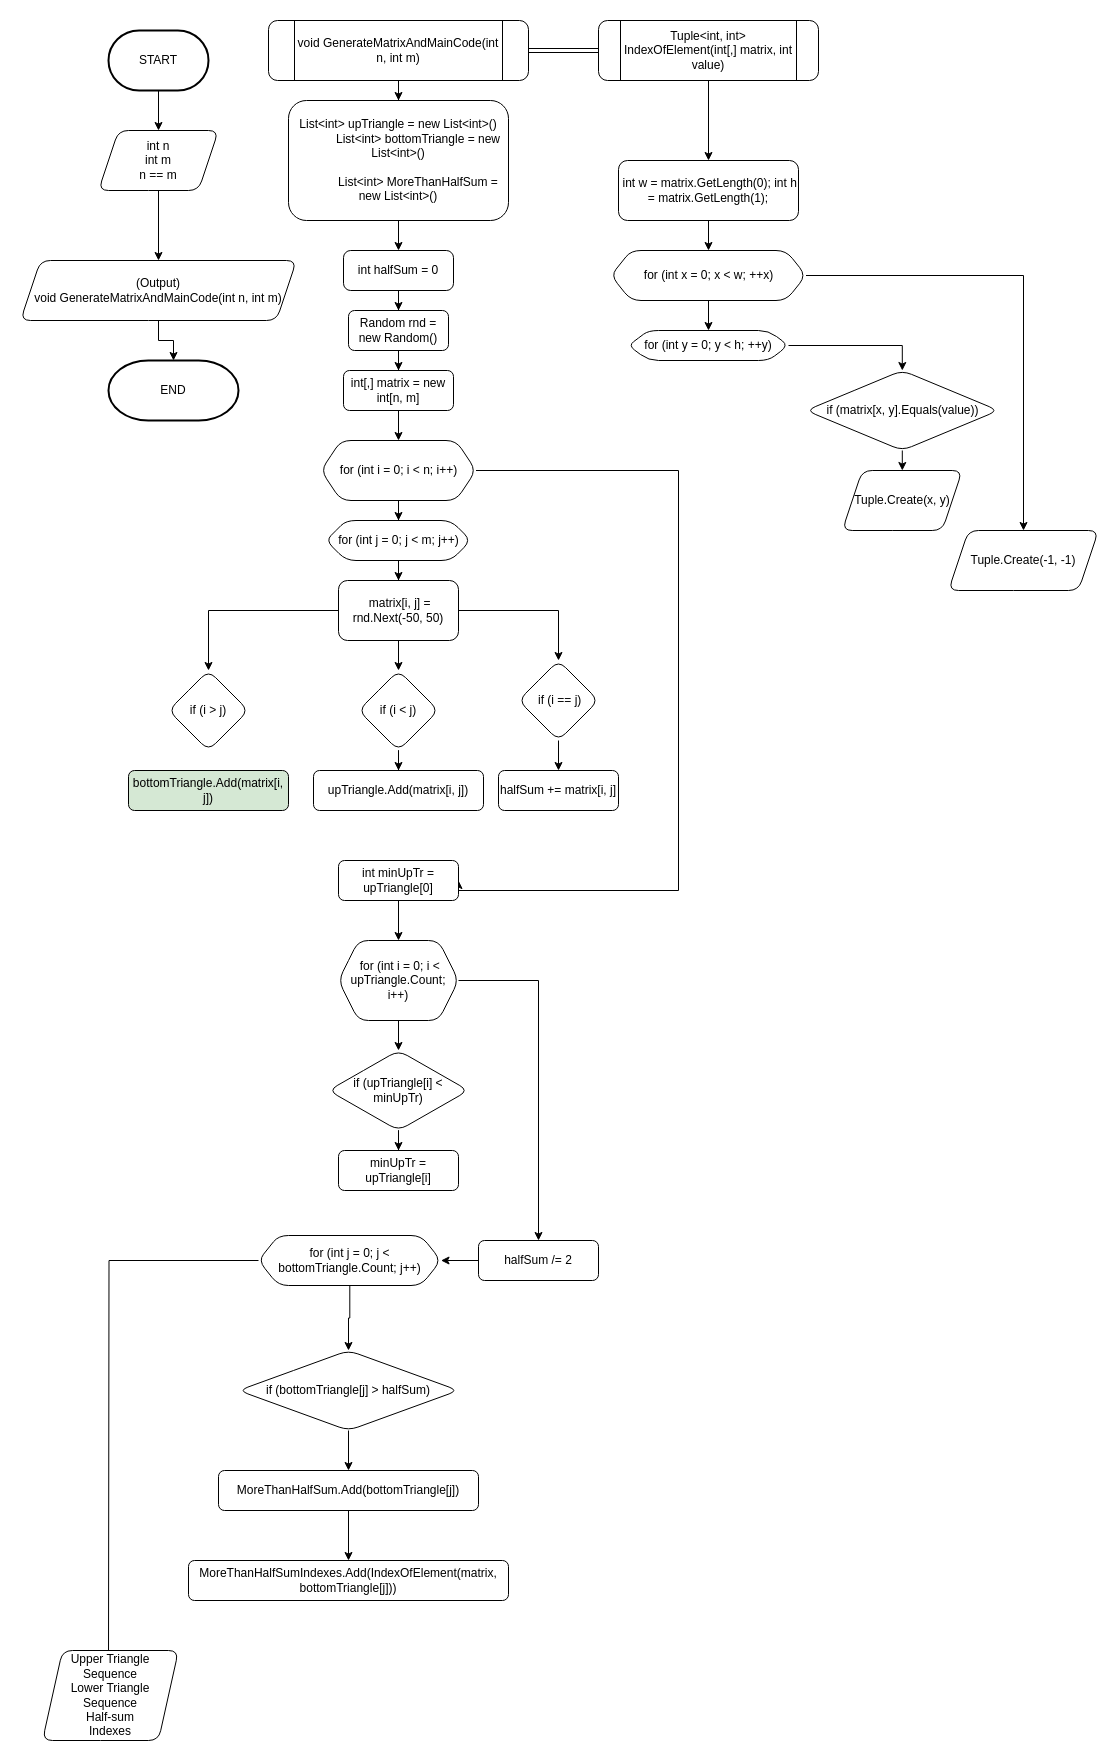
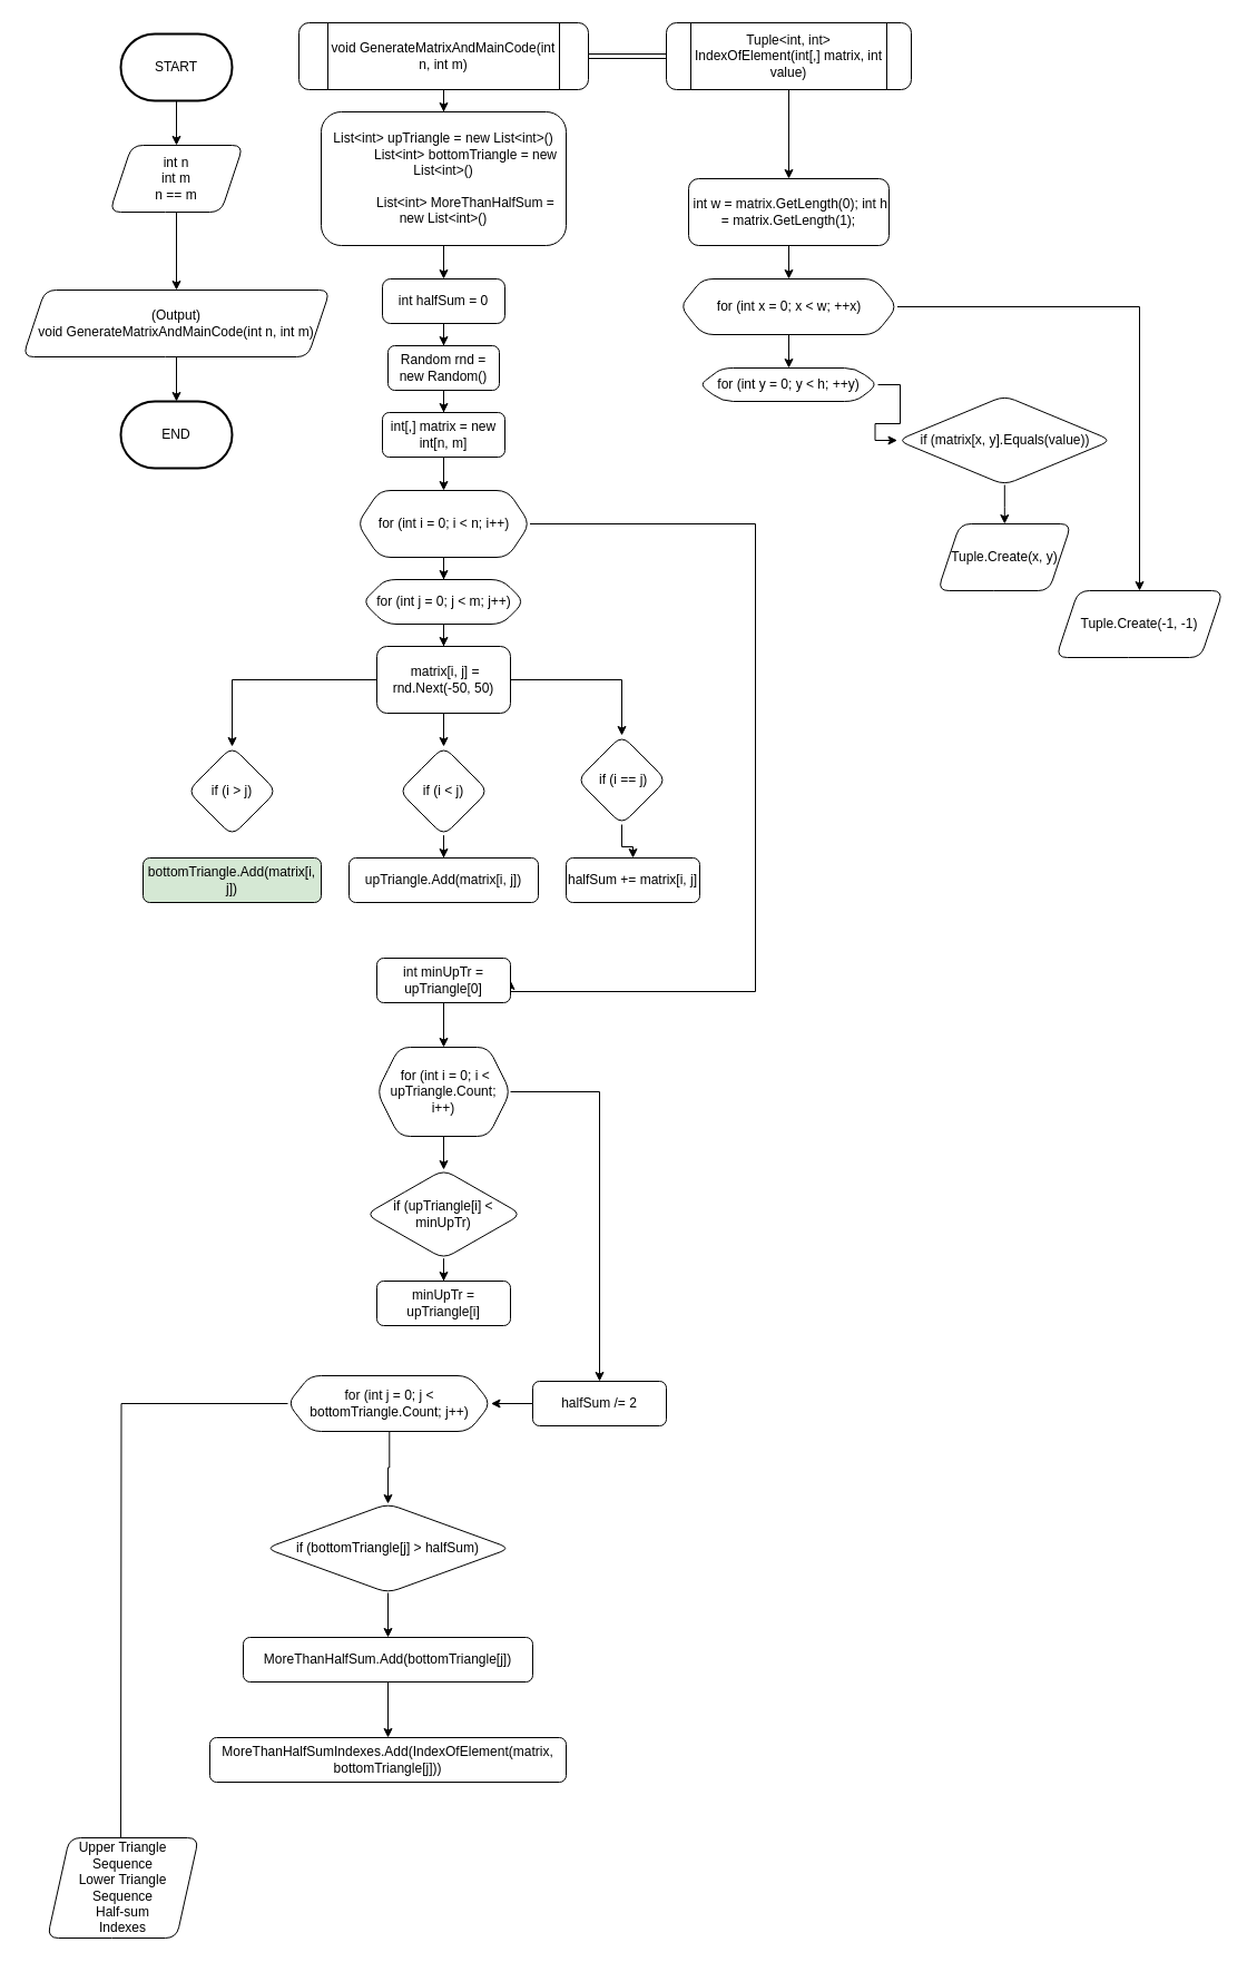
  <mxCell id="0" />
  <mxCell id="1" parent="0" />
  <mxCell id="2" value="" style="edgeStyle=orthogonalEdgeStyle;rounded=0;orthogonalLoop=1;jettySize=auto;html=1;" edge="1" parent="1" source="3" target="5"><mxGeometry relative="1" as="geometry" /></mxCell>
  <mxCell id="3" value="START&lt;br&gt;" style="strokeWidth=2;html=1;shape=mxgraph.flowchart.terminator;whiteSpace=wrap;" vertex="1" parent="1"><mxGeometry x="108" y="30" width="100" height="60" as="geometry" /></mxCell>
  <mxCell id="4" value="" style="edgeStyle=orthogonalEdgeStyle;rounded=0;orthogonalLoop=1;jettySize=auto;html=1;" edge="1" parent="1" source="5" target="67"><mxGeometry relative="1" as="geometry" /></mxCell>
  <mxCell id="5" value="int n&lt;br&gt;int m&lt;br&gt;n == m" style="shape=parallelogram;perimeter=parallelogramPerimeter;whiteSpace=wrap;html=1;fixedSize=1;rounded=1;" vertex="1" parent="1"><mxGeometry x="98" y="130" width="120" height="60" as="geometry" /></mxCell>
  <mxCell id="6" value="" style="edgeStyle=orthogonalEdgeStyle;rounded=0;orthogonalLoop=1;jettySize=auto;html=1;" edge="1" parent="1" source="8" target="10"><mxGeometry relative="1" as="geometry" /></mxCell>
  <mxCell id="7" value="" style="edgeStyle=orthogonalEdgeStyle;rounded=0;orthogonalLoop=1;jettySize=auto;html=1;shape=link;" edge="1" parent="1" source="8" target="53"><mxGeometry relative="1" as="geometry" /></mxCell>
  <mxCell id="8" value="void GenerateMatrixAndMainCode(int n, int m)" style="shape=process;whiteSpace=wrap;html=1;backgroundOutline=1;rounded=1;" vertex="1" parent="1"><mxGeometry x="268" y="20" width="260" height="60" as="geometry" /></mxCell>
  <mxCell id="9" value="" style="edgeStyle=orthogonalEdgeStyle;rounded=0;orthogonalLoop=1;jettySize=auto;html=1;" edge="1" parent="1" source="10" target="12"><mxGeometry relative="1" as="geometry" /></mxCell>
  <mxCell id="10" value="&lt;div&gt;List&amp;lt;int&amp;gt; upTriangle = new List&amp;lt;int&amp;gt;()&lt;/div&gt;&lt;div&gt;&amp;nbsp; &amp;nbsp; &amp;nbsp; &amp;nbsp; &amp;nbsp; &amp;nbsp; List&amp;lt;int&amp;gt; bottomTriangle = new List&amp;lt;int&amp;gt;()&lt;/div&gt;&lt;div&gt;&lt;br&gt;&lt;/div&gt;&lt;div&gt;&amp;nbsp; &amp;nbsp; &amp;nbsp; &amp;nbsp; &amp;nbsp; &amp;nbsp; List&amp;lt;int&amp;gt; MoreThanHalfSum = new List&amp;lt;int&amp;gt;()&lt;/div&gt;" style="whiteSpace=wrap;html=1;rounded=1;align=center;" vertex="1" parent="1"><mxGeometry x="288" y="100" width="220" height="120" as="geometry" /></mxCell>
  <mxCell id="11" value="" style="edgeStyle=orthogonalEdgeStyle;rounded=0;orthogonalLoop=1;jettySize=auto;html=1;" edge="1" parent="1" source="12" target="14"><mxGeometry relative="1" as="geometry" /></mxCell>
  <mxCell id="12" value="int halfSum = 0" style="whiteSpace=wrap;html=1;rounded=1;arcSize=18;" vertex="1" parent="1"><mxGeometry x="343" y="250" width="110" height="40" as="geometry" /></mxCell>
  <mxCell id="13" value="" style="edgeStyle=orthogonalEdgeStyle;rounded=0;orthogonalLoop=1;jettySize=auto;html=1;" edge="1" parent="1" source="14" target="16"><mxGeometry relative="1" as="geometry" /></mxCell>
  <mxCell id="14" value="Random rnd = new Random()" style="whiteSpace=wrap;html=1;rounded=1;" vertex="1" parent="1"><mxGeometry x="348" y="310" width="100" height="40" as="geometry" /></mxCell>
  <mxCell id="15" value="" style="edgeStyle=orthogonalEdgeStyle;rounded=0;orthogonalLoop=1;jettySize=auto;html=1;" edge="1" parent="1" source="16" target="19"><mxGeometry relative="1" as="geometry" /></mxCell>
  <mxCell id="16" value="int[,] matrix = new int[n, m]" style="whiteSpace=wrap;html=1;rounded=1;" vertex="1" parent="1"><mxGeometry x="343" y="370" width="110" height="40" as="geometry" /></mxCell>
  <mxCell id="17" value="" style="edgeStyle=orthogonalEdgeStyle;rounded=0;orthogonalLoop=1;jettySize=auto;html=1;" edge="1" parent="1" source="19" target="21"><mxGeometry relative="1" as="geometry" /></mxCell>
  <mxCell id="18" style="edgeStyle=orthogonalEdgeStyle;rounded=0;orthogonalLoop=1;jettySize=auto;html=1;entryX=1;entryY=0.5;entryDx=0;entryDy=0;" edge="1" parent="1" source="19" target="35"><mxGeometry relative="1" as="geometry"><mxPoint x="658" y="890" as="targetPoint" /><Array as="points"><mxPoint x="678" y="470" /><mxPoint x="678" y="890" /><mxPoint x="458" y="890" /></Array></mxGeometry></mxCell>
  <mxCell id="19" value="for (int i = 0; i &amp;lt; n; i++)" style="shape=hexagon;perimeter=hexagonPerimeter2;whiteSpace=wrap;html=1;fixedSize=1;rounded=1;" vertex="1" parent="1"><mxGeometry x="320.5" y="440" width="155" height="60" as="geometry" /></mxCell>
  <mxCell id="20" value="" style="edgeStyle=orthogonalEdgeStyle;rounded=0;orthogonalLoop=1;jettySize=auto;html=1;" edge="1" parent="1" source="21" target="25"><mxGeometry relative="1" as="geometry" /></mxCell>
  <mxCell id="21" value="for (int j = 0; j &amp;lt; m; j++)" style="shape=hexagon;perimeter=hexagonPerimeter2;whiteSpace=wrap;html=1;fixedSize=1;rounded=1;" vertex="1" parent="1"><mxGeometry x="325.5" y="520" width="145" height="40" as="geometry" /></mxCell>
  <mxCell id="22" value="" style="edgeStyle=orthogonalEdgeStyle;rounded=0;orthogonalLoop=1;jettySize=auto;html=1;" edge="1" parent="1" source="25" target="27"><mxGeometry relative="1" as="geometry" /></mxCell>
  <mxCell id="23" style="edgeStyle=orthogonalEdgeStyle;rounded=0;orthogonalLoop=1;jettySize=auto;html=1;entryX=0.5;entryY=0;entryDx=0;entryDy=0;" edge="1" parent="1" source="25" target="29"><mxGeometry relative="1" as="geometry" /></mxCell>
  <mxCell id="24" style="edgeStyle=orthogonalEdgeStyle;rounded=0;orthogonalLoop=1;jettySize=auto;html=1;" edge="1" parent="1" source="25" target="32"><mxGeometry relative="1" as="geometry"><mxPoint x="558" y="670" as="targetPoint" /></mxGeometry></mxCell>
  <mxCell id="25" value="&amp;nbsp;matrix[i, j] = rnd.Next(-50, 50)" style="rounded=1;whiteSpace=wrap;html=1;" vertex="1" parent="1"><mxGeometry x="338" y="580" width="120" height="60" as="geometry" /></mxCell>
  <mxCell id="26" value="" style="edgeStyle=orthogonalEdgeStyle;rounded=0;orthogonalLoop=1;jettySize=auto;html=1;" edge="1" parent="1" source="27" target="28"><mxGeometry relative="1" as="geometry" /></mxCell>
  <mxCell id="27" value="if (i &amp;lt; j)" style="rhombus;whiteSpace=wrap;html=1;rounded=1;" vertex="1" parent="1"><mxGeometry x="358" y="670" width="80" height="80" as="geometry" /></mxCell>
  <mxCell id="28" value="upTriangle.Add(matrix[i, j])" style="whiteSpace=wrap;html=1;rounded=1;" vertex="1" parent="1"><mxGeometry x="313" y="770" width="170" height="40" as="geometry" /></mxCell>
  <mxCell id="29" value="if (i &amp;gt; j)" style="rhombus;whiteSpace=wrap;html=1;rounded=1;" vertex="1" parent="1"><mxGeometry x="168" y="670" width="80" height="80" as="geometry" /></mxCell>
  <mxCell id="30" value="bottomTriangle.Add(matrix[i, j])" style="rounded=1;whiteSpace=wrap;html=1;fillColor=#d5e8d4;" vertex="1" parent="1"><mxGeometry x="128" y="770" width="160" height="40" as="geometry" /></mxCell>
  <mxCell id="31" value="" style="edgeStyle=orthogonalEdgeStyle;rounded=0;orthogonalLoop=1;jettySize=auto;html=1;" edge="1" parent="1" source="32" target="33"><mxGeometry relative="1" as="geometry" /></mxCell>
  <mxCell id="32" value="&amp;nbsp;if (i == j)" style="rhombus;whiteSpace=wrap;html=1;rounded=1;" vertex="1" parent="1"><mxGeometry x="518" y="660" width="80" height="80" as="geometry" /></mxCell>
- <mxCell id="33" value="halfSum += matrix[i, j]" style="whiteSpace=wrap;html=1;rounded=1;" vertex="1" parent="1"><mxGeometry x="498" y="770" width="120" height="40" as="geometry" /></mxCell>
+ <mxCell id="33" value="halfSum += matrix[i, j]" style="whiteSpace=wrap;html=1;rounded=1;" vertex="1" parent="1"><mxGeometry x="508" y="770" width="120" height="40" as="geometry" /></mxCell>
  <mxCell id="34" value="" style="edgeStyle=orthogonalEdgeStyle;rounded=0;orthogonalLoop=1;jettySize=auto;html=1;" edge="1" parent="1" source="35" target="38"><mxGeometry relative="1" as="geometry" /></mxCell>
  <mxCell id="35" value="int minUpTr = upTriangle[0]" style="rounded=1;whiteSpace=wrap;html=1;" vertex="1" parent="1"><mxGeometry x="338" y="860" width="120" height="40" as="geometry" /></mxCell>
  <mxCell id="36" value="" style="edgeStyle=orthogonalEdgeStyle;rounded=0;orthogonalLoop=1;jettySize=auto;html=1;" edge="1" parent="1" source="38" target="40"><mxGeometry relative="1" as="geometry" /></mxCell>
  <mxCell id="37" style="edgeStyle=orthogonalEdgeStyle;rounded=0;orthogonalLoop=1;jettySize=auto;html=1;" edge="1" parent="1" source="38" target="43"><mxGeometry relative="1" as="geometry"><mxPoint x="538" y="1250" as="targetPoint" /></mxGeometry></mxCell>
  <mxCell id="38" value="&amp;nbsp;for (int i = 0; i &amp;lt; upTriangle.Count; i++)" style="shape=hexagon;perimeter=hexagonPerimeter2;whiteSpace=wrap;html=1;fixedSize=1;rounded=1;" vertex="1" parent="1"><mxGeometry x="338" y="940" width="120" height="80" as="geometry" /></mxCell>
  <mxCell id="39" value="" style="edgeStyle=orthogonalEdgeStyle;rounded=0;orthogonalLoop=1;jettySize=auto;html=1;" edge="1" parent="1" source="40" target="41"><mxGeometry relative="1" as="geometry" /></mxCell>
  <mxCell id="40" value="if (upTriangle[i] &amp;lt; minUpTr)" style="rhombus;whiteSpace=wrap;html=1;rounded=1;" vertex="1" parent="1"><mxGeometry x="328" y="1050" width="140" height="80" as="geometry" /></mxCell>
  <mxCell id="41" value="minUpTr = upTriangle[i]" style="whiteSpace=wrap;html=1;rounded=1;" vertex="1" parent="1"><mxGeometry x="338" y="1150" width="120" height="40" as="geometry" /></mxCell>
  <mxCell id="42" value="" style="edgeStyle=orthogonalEdgeStyle;rounded=0;orthogonalLoop=1;jettySize=auto;html=1;" edge="1" parent="1" source="43" target="46"><mxGeometry relative="1" as="geometry" /></mxCell>
  <mxCell id="43" value="halfSum /= 2" style="rounded=1;whiteSpace=wrap;html=1;" vertex="1" parent="1"><mxGeometry x="478" y="1240" width="120" height="40" as="geometry" /></mxCell>
  <mxCell id="44" value="" style="edgeStyle=orthogonalEdgeStyle;rounded=0;orthogonalLoop=1;jettySize=auto;html=1;" edge="1" parent="1" source="46" target="48"><mxGeometry relative="1" as="geometry" /></mxCell>
  <mxCell id="45" style="edgeStyle=orthogonalEdgeStyle;rounded=0;orthogonalLoop=1;jettySize=auto;html=1;" edge="1" parent="1" source="46"><mxGeometry relative="1" as="geometry"><mxPoint x="108" y="1670" as="targetPoint" /></mxGeometry></mxCell>
  <mxCell id="46" value="for (int j = 0; j &amp;lt; bottomTriangle.Count; j++)" style="shape=hexagon;perimeter=hexagonPerimeter2;whiteSpace=wrap;html=1;fixedSize=1;rounded=1;" vertex="1" parent="1"><mxGeometry x="258" y="1235" width="182.5" height="50" as="geometry" /></mxCell>
  <mxCell id="47" value="" style="edgeStyle=orthogonalEdgeStyle;rounded=0;orthogonalLoop=1;jettySize=auto;html=1;" edge="1" parent="1" source="48" target="50"><mxGeometry relative="1" as="geometry" /></mxCell>
  <mxCell id="48" value="if (bottomTriangle[j] &amp;gt; halfSum)" style="rhombus;whiteSpace=wrap;html=1;rounded=1;" vertex="1" parent="1"><mxGeometry x="238" y="1350" width="220" height="80" as="geometry" /></mxCell>
  <mxCell id="49" value="" style="edgeStyle=orthogonalEdgeStyle;rounded=0;orthogonalLoop=1;jettySize=auto;html=1;" edge="1" parent="1" source="50" target="51"><mxGeometry relative="1" as="geometry" /></mxCell>
  <mxCell id="50" value="MoreThanHalfSum.Add(bottomTriangle[j])" style="whiteSpace=wrap;html=1;rounded=1;" vertex="1" parent="1"><mxGeometry x="218" y="1470" width="260" height="40" as="geometry" /></mxCell>
  <mxCell id="51" value="MoreThanHalfSumIndexes.Add(IndexOfElement(matrix, bottomTriangle[j]))" style="whiteSpace=wrap;html=1;rounded=1;" vertex="1" parent="1"><mxGeometry x="188" y="1560" width="320" height="40" as="geometry" /></mxCell>
  <mxCell id="52" value="" style="edgeStyle=orthogonalEdgeStyle;rounded=0;orthogonalLoop=1;jettySize=auto;html=1;" edge="1" parent="1" source="53" target="55"><mxGeometry relative="1" as="geometry" /></mxCell>
  <mxCell id="53" value="Tuple&amp;lt;int, int&amp;gt; IndexOfElement(int[,] matrix, int value)" style="shape=process;whiteSpace=wrap;html=1;backgroundOutline=1;rounded=1;" vertex="1" parent="1"><mxGeometry x="598" y="20" width="220" height="60" as="geometry" /></mxCell>
  <mxCell id="54" value="" style="edgeStyle=orthogonalEdgeStyle;rounded=0;orthogonalLoop=1;jettySize=auto;html=1;" edge="1" parent="1" source="55" target="58"><mxGeometry relative="1" as="geometry" /></mxCell>
  <mxCell id="55" value="&amp;nbsp;int w = matrix.GetLength(0); int h = matrix.GetLength(1);" style="whiteSpace=wrap;html=1;rounded=1;" vertex="1" parent="1"><mxGeometry x="618" y="160" width="180" height="60" as="geometry" /></mxCell>
  <mxCell id="56" value="" style="edgeStyle=orthogonalEdgeStyle;rounded=0;orthogonalLoop=1;jettySize=auto;html=1;" edge="1" parent="1" source="58" target="60"><mxGeometry relative="1" as="geometry" /></mxCell>
  <mxCell id="57" style="edgeStyle=orthogonalEdgeStyle;rounded=0;orthogonalLoop=1;jettySize=auto;html=1;" edge="1" parent="1" source="58" target="64"><mxGeometry relative="1" as="geometry"><mxPoint x="1018" y="630" as="targetPoint" /></mxGeometry></mxCell>
  <mxCell id="58" value="for (int x = 0; x &amp;lt; w; ++x)" style="shape=hexagon;perimeter=hexagonPerimeter2;whiteSpace=wrap;html=1;fixedSize=1;rounded=1;" vertex="1" parent="1"><mxGeometry x="610.5" y="250" width="195" height="50" as="geometry" /></mxCell>
  <mxCell id="59" style="edgeStyle=orthogonalEdgeStyle;rounded=0;orthogonalLoop=1;jettySize=auto;html=1;" edge="1" parent="1" source="60" target="62"><mxGeometry relative="1" as="geometry" /></mxCell>
  <mxCell id="60" value="for (int y = 0; y &amp;lt; h; ++y)" style="shape=hexagon;perimeter=hexagonPerimeter2;whiteSpace=wrap;html=1;fixedSize=1;rounded=1;" vertex="1" parent="1"><mxGeometry x="628" y="330" width="160" height="30" as="geometry" /></mxCell>
  <mxCell id="61" value="" style="edgeStyle=orthogonalEdgeStyle;rounded=0;orthogonalLoop=1;jettySize=auto;html=1;" edge="1" parent="1" source="62" target="63"><mxGeometry relative="1" as="geometry" /></mxCell>
- <mxCell id="62" value="if (matrix[x, y].Equals(value))" style="rhombus;whiteSpace=wrap;html=1;rounded=1;" vertex="1" parent="1"><mxGeometry x="805.5" y="370" width="192.5" height="80" as="geometry" /></mxCell>
+ <mxCell id="62" value="if (matrix[x, y].Equals(value))" style="rhombus;whiteSpace=wrap;html=1;rounded=1;" vertex="1" parent="1"><mxGeometry x="805.5" y="355" width="192.5" height="80" as="geometry" /></mxCell>
  <mxCell id="63" value="Tuple.Create(x, y)" style="shape=parallelogram;perimeter=parallelogramPerimeter;whiteSpace=wrap;html=1;fixedSize=1;rounded=1;" vertex="1" parent="1"><mxGeometry x="841.75" y="470" width="120" height="60" as="geometry" /></mxCell>
  <mxCell id="64" value="Tuple.Create(-1, -1)" style="shape=parallelogram;perimeter=parallelogramPerimeter;whiteSpace=wrap;html=1;fixedSize=1;rounded=1;" vertex="1" parent="1"><mxGeometry x="948" y="530" width="150" height="60" as="geometry" /></mxCell>
  <mxCell id="65" value="Upper Triangle Sequence&lt;br&gt;Lower Triangle Sequence&lt;br&gt;Half-sum&lt;br&gt;Indexes" style="shape=parallelogram;perimeter=parallelogramPerimeter;whiteSpace=wrap;html=1;fixedSize=1;rounded=1;" vertex="1" parent="1"><mxGeometry x="42" y="1650" width="136" height="90" as="geometry" /></mxCell>
  <mxCell id="66" value="" style="edgeStyle=orthogonalEdgeStyle;rounded=0;orthogonalLoop=1;jettySize=auto;html=1;" edge="1" parent="1" source="67" target="68"><mxGeometry relative="1" as="geometry" /></mxCell>
  <mxCell id="67" value="(Output)&lt;br&gt;void GenerateMatrixAndMainCode(int n, int m)" style="shape=parallelogram;perimeter=parallelogramPerimeter;whiteSpace=wrap;html=1;fixedSize=1;rounded=1;" vertex="1" parent="1"><mxGeometry x="20" y="260" width="276" height="60" as="geometry" /></mxCell>
- <mxCell id="68" value="END" style="strokeWidth=2;html=1;shape=mxgraph.flowchart.terminator;whiteSpace=wrap;" vertex="1" parent="1"><mxGeometry x="108" y="360" width="130" height="60" as="geometry" /></mxCell>
+ <mxCell id="68" value="END" style="strokeWidth=2;html=1;shape=mxgraph.flowchart.terminator;whiteSpace=wrap;" vertex="1" parent="1"><mxGeometry x="108" y="360" width="100" height="60" as="geometry" /></mxCell>
